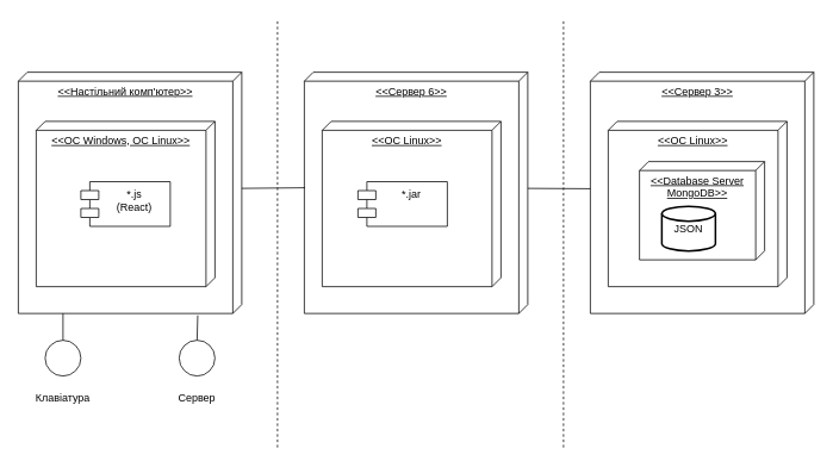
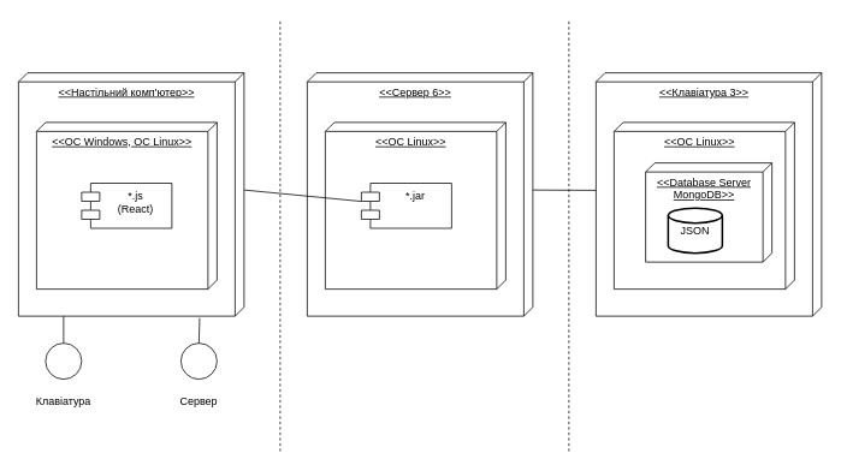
  <mxCell id="0" />
  <mxCell id="1" parent="0" />
  <mxCell id="2" value="&amp;lt;&amp;lt;Настільний комп'ютер&amp;gt;&amp;gt;" style="verticalAlign=top;align=center;spacingTop=8;spacingLeft=2;spacingRight=12;shape=cube;size=10;direction=south;fontStyle=4;html=1;whiteSpace=wrap;movable=1;resizable=1;rotatable=1;deletable=1;editable=1;locked=0;connectable=1;" vertex="1" parent="1"><mxGeometry y="80" width="250" height="270" as="geometry" x="20" /></mxCell>
  <mxCell id="3" value="&amp;lt;&amp;lt;ОС Windows, OC Linux&amp;gt;&amp;gt;" style="verticalAlign=top;align=center;spacingTop=8;spacingLeft=2;spacingRight=12;shape=cube;size=10;direction=south;fontStyle=4;html=1;whiteSpace=wrap;movable=1;resizable=1;rotatable=1;deletable=1;editable=1;locked=0;connectable=1;" vertex="1" parent="1"><mxGeometry x="40" y="135" width="200" height="185" as="geometry" /></mxCell>
  <mxCell id="4" value="*.js&lt;br&gt;(React)" style="shape=module;align=left;spacingLeft=20;align=center;verticalAlign=top;whiteSpace=wrap;html=1;movable=1;resizable=1;rotatable=1;deletable=1;editable=1;locked=0;connectable=1;" vertex="1" parent="1"><mxGeometry x="90" y="202.5" width="100" height="50" as="geometry" /></mxCell>
  <mxCell id="5" value="&amp;lt;&amp;lt;Сервер 6&amp;gt;&amp;gt;" style="verticalAlign=top;align=center;spacingTop=8;spacingLeft=2;spacingRight=12;shape=cube;size=10;direction=south;fontStyle=4;html=1;whiteSpace=wrap;" vertex="1" parent="1"><mxGeometry x="340" y="80" width="250" height="270" as="geometry" /></mxCell>
  <mxCell id="6" value="&amp;lt;&amp;lt;OC Linux&amp;gt;&amp;gt;" style="verticalAlign=top;align=center;spacingTop=8;spacingLeft=2;spacingRight=12;shape=cube;size=10;direction=south;fontStyle=4;html=1;whiteSpace=wrap;" vertex="1" parent="1"><mxGeometry x="360" y="135" width="200" height="185" as="geometry" /></mxCell>
  <mxCell id="7" value="*.jar&lt;br&gt;" style="shape=module;align=left;spacingLeft=20;align=center;verticalAlign=top;whiteSpace=wrap;html=1;" vertex="1" parent="1"><mxGeometry x="400" y="202.5" width="100" height="50" as="geometry" /></mxCell>
- <mxCell id="8" value="&amp;lt;&amp;lt;Сервер 3&amp;gt;&amp;gt;" style="verticalAlign=top;align=center;spacingTop=8;spacingLeft=2;spacingRight=12;shape=cube;size=10;direction=south;fontStyle=4;html=1;whiteSpace=wrap;" vertex="1" parent="1"><mxGeometry x="660" y="80" width="250" height="270" as="geometry" /></mxCell>
+ <mxCell id="8" value="&amp;lt;&amp;lt;Клавіатура 3&amp;gt;&amp;gt;" style="verticalAlign=top;align=center;spacingTop=8;spacingLeft=2;spacingRight=12;shape=cube;size=10;direction=south;fontStyle=4;html=1;whiteSpace=wrap;" vertex="1" parent="1"><mxGeometry x="660" y="80" width="250" height="270" as="geometry" /></mxCell>
  <mxCell id="9" value="&amp;lt;&amp;lt;OC Linux&amp;gt;&amp;gt;" style="verticalAlign=top;align=center;spacingTop=8;spacingLeft=2;spacingRight=12;shape=cube;size=10;direction=south;fontStyle=4;html=1;whiteSpace=wrap;" vertex="1" parent="1"><mxGeometry x="680" y="135" width="200" height="185" as="geometry" /></mxCell>
  <mxCell id="10" value="&amp;lt;&amp;lt;Database Server MongoDB&amp;gt;&amp;gt;" style="verticalAlign=top;align=center;spacingTop=8;spacingLeft=2;spacingRight=12;shape=cube;size=10;direction=south;fontStyle=4;html=1;whiteSpace=wrap;" vertex="1" parent="1"><mxGeometry x="715" y="180" width="140" height="110" as="geometry" /></mxCell>
  <mxCell id="11" value="JSON" style="strokeWidth=2;html=1;shape=mxgraph.flowchart.database;whiteSpace=wrap;" vertex="1" parent="1"><mxGeometry x="740" y="230" width="60" height="50" as="geometry" /></mxCell>
  <mxCell id="12" value="" style="verticalLabelPosition=bottom;verticalAlign=top;html=1;shape=mxgraph.flowchart.on-page_reference;" vertex="1" parent="1"><mxGeometry x="50" y="380" width="40" height="40" as="geometry" /></mxCell>
  <mxCell id="13" value="" style="verticalLabelPosition=bottom;verticalAlign=top;html=1;shape=mxgraph.flowchart.on-page_reference;" vertex="1" parent="1"><mxGeometry x="200" y="380" width="40" height="40" as="geometry" /></mxCell>
  <mxCell id="14" value="" style="endArrow=none;html=1;rounded=0;entryX=0.5;entryY=0;entryDx=0;entryDy=0;entryPerimeter=0;" edge="1" parent="1" target="12"><mxGeometry width="50" height="50" relative="1" as="geometry"><mxPoint x="70" y="350" as="sourcePoint" /><mxPoint x="550" y="250" as="targetPoint" /></mxGeometry></mxCell>
  <mxCell id="15" value="" style="endArrow=none;html=1;rounded=0;exitX=0.5;exitY=0;exitDx=0;exitDy=0;exitPerimeter=0;entryX=1.008;entryY=0.197;entryDx=0;entryDy=0;entryPerimeter=0;" edge="1" parent="1" source="13" target="2"><mxGeometry width="50" height="50" relative="1" as="geometry"><mxPoint x="500" y="300" as="sourcePoint" /><mxPoint x="550" y="250" as="targetPoint" /></mxGeometry></mxCell>
  <mxCell id="16" value="Клавіатура" style="text;html=1;strokeColor=none;fillColor=none;align=center;verticalAlign=middle;whiteSpace=wrap;rounded=0;" vertex="1" parent="1"><mxGeometry x="40" y="430" width="60" height="30" as="geometry" /></mxCell>
  <mxCell id="17" value="Сервер" style="text;html=1;strokeColor=none;fillColor=none;align=center;verticalAlign=middle;whiteSpace=wrap;rounded=0;" vertex="1" parent="1"><mxGeometry x="190" y="430" width="60" height="30" as="geometry" /></mxCell>
  <mxCell id="18" value="" style="endArrow=none;dashed=1;html=1;rounded=0;" edge="1" parent="1"><mxGeometry width="50" height="50" relative="1" as="geometry"><mxPoint x="310" y="500" as="sourcePoint" /><mxPoint x="310" as="targetPoint" y="20" /></mxGeometry></mxCell>
  <mxCell id="19" value="" style="endArrow=none;dashed=1;html=1;rounded=0;" edge="1" parent="1"><mxGeometry width="50" height="50" relative="1" as="geometry"><mxPoint x="630" y="500" as="sourcePoint" /><mxPoint x="630" as="targetPoint" y="20" /></mxGeometry></mxCell>
- <mxCell id="20" value="" style="endArrow=none;html=1;rounded=0;exitX=0;exitY=0;exitDx=130;exitDy=0;exitPerimeter=0;entryX=0.479;entryY=0.997;entryDx=0;entryDy=0;entryPerimeter=0;" edge="1" parent="1" source="2" target="5"><mxGeometry width="50" height="50" relative="1" as="geometry"><mxPoint x="500" y="300" as="sourcePoint" /><mxPoint x="550" y="250" as="targetPoint" /></mxGeometry></mxCell>
+ <mxCell id="20" value="" style="endArrow=none;html=1;rounded=0;exitX=0;exitY=0;exitDx=130;exitDy=0;exitPerimeter=0;" edge="1" parent="1" source="2" target="7"><mxGeometry width="50" height="50" relative="1" as="geometry"><mxPoint x="500" y="300" as="sourcePoint" /><mxPoint x="550" y="250" as="targetPoint" /></mxGeometry></mxCell>
  <mxCell id="21" value="" style="endArrow=none;html=1;rounded=0;entryX=0;entryY=0;entryDx=130;entryDy=0;entryPerimeter=0;exitX=0.483;exitY=1;exitDx=0;exitDy=0;exitPerimeter=0;" edge="1" parent="1" source="8" target="5"><mxGeometry width="50" height="50" relative="1" as="geometry"><mxPoint x="500" y="300" as="sourcePoint" /><mxPoint x="550" y="250" as="targetPoint" /></mxGeometry></mxCell>
